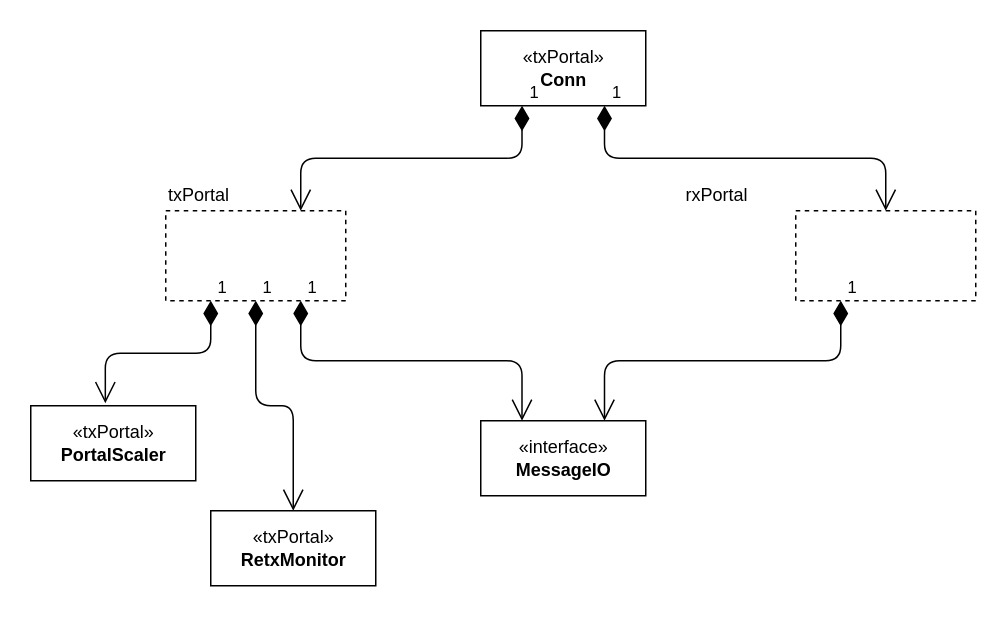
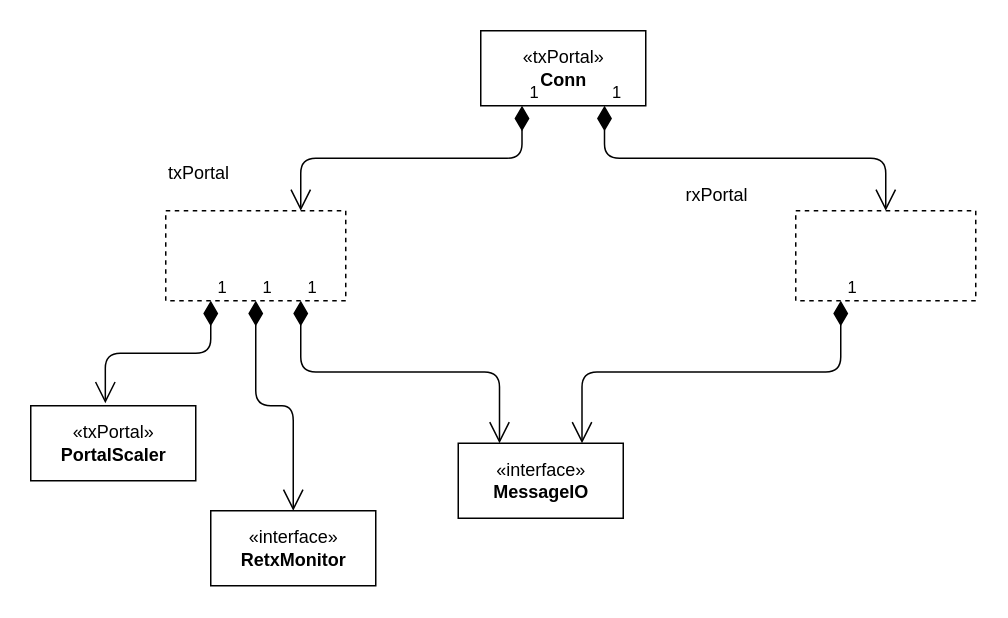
  <mxCell id="0" />
  <mxCell id="1" parent="0" />
  <mxCell id="2" value="" style="rounded=0;whiteSpace=wrap;html=1;dashed=1;fillColor=none;" parent="1" vertex="1"><mxGeometry x="110" y="140" width="120" height="60" as="geometry" /></mxCell>
- <mxCell id="3" value="txPortal" style="text;html=1;strokeColor=none;fillColor=none;align=left;verticalAlign=middle;whiteSpace=wrap;rounded=0;dashed=1;" parent="1" vertex="1"><mxGeometry x="110" y="120" width="60" height="20" as="geometry" /></mxCell>
- <mxCell id="4" value="«interface»&lt;br&gt;&lt;b&gt;MessageIO&lt;/b&gt;" style="html=1;fillColor=none;" parent="1" vertex="1"><mxGeometry x="320" y="280" width="110" height="50" as="geometry" /></mxCell>
+ <mxCell id="3" value="txPortal" style="text;html=1;strokeColor=none;fillColor=none;align=left;verticalAlign=middle;whiteSpace=wrap;rounded=0;dashed=1;" parent="1" vertex="1"><mxGeometry x="110" y="105" width="60" height="20" as="geometry" /></mxCell>
+ <mxCell id="4" value="«interface»&lt;br&gt;&lt;b&gt;MessageIO&lt;/b&gt;" style="html=1;fillColor=none;" parent="1" vertex="1"><mxGeometry x="305" y="295" width="110" height="50" as="geometry" /></mxCell>
  <mxCell id="5" value="1" style="endArrow=open;html=1;endSize=12;startArrow=diamondThin;startSize=14;startFill=1;edgeStyle=orthogonalEdgeStyle;align=left;verticalAlign=bottom;exitX=0.75;exitY=1;exitDx=0;exitDy=0;entryX=0.25;entryY=0;entryDx=0;entryDy=0;" parent="1" source="2" target="4" edge="1"><mxGeometry x="-1" y="3" relative="1" as="geometry"><mxPoint x="180" y="210" as="sourcePoint" /><mxPoint x="340" y="210" as="targetPoint" /></mxGeometry></mxCell>
- <mxCell id="6" value="«txPortal»&lt;br&gt;&lt;b&gt;RetxMonitor&lt;/b&gt;" style="html=1;fillColor=none;" parent="1" vertex="1"><mxGeometry x="140" y="340" width="110" height="50" as="geometry" /></mxCell>
+ <mxCell id="6" value="«interface»&lt;br&gt;&lt;b&gt;RetxMonitor&lt;/b&gt;" style="html=1;fillColor=none;" parent="1" vertex="1"><mxGeometry x="140" y="340" width="110" height="50" as="geometry" /></mxCell>
  <mxCell id="7" value="1" style="endArrow=open;html=1;endSize=12;startArrow=diamondThin;startSize=14;startFill=1;edgeStyle=orthogonalEdgeStyle;align=left;verticalAlign=bottom;" parent="1" source="2" target="6" edge="1"><mxGeometry x="-1" y="3" relative="1" as="geometry"><mxPoint x="110" y="260" as="sourcePoint" /><mxPoint x="270" y="260" as="targetPoint" /></mxGeometry></mxCell>
  <mxCell id="8" value="«txPortal»&lt;br&gt;&lt;b&gt;PortalScaler&lt;/b&gt;" style="html=1;fillColor=none;" parent="1" vertex="1"><mxGeometry x="20" y="270" width="110" height="50" as="geometry" /></mxCell>
  <mxCell id="9" value="1" style="endArrow=open;html=1;endSize=12;startArrow=diamondThin;startSize=14;startFill=1;edgeStyle=orthogonalEdgeStyle;align=left;verticalAlign=bottom;exitX=0.25;exitY=1;exitDx=0;exitDy=0;entryX=0.452;entryY=-0.034;entryDx=0;entryDy=0;entryPerimeter=0;" parent="1" source="2" target="8" edge="1"><mxGeometry x="-1" y="3" relative="1" as="geometry"><mxPoint x="100" y="220" as="sourcePoint" /><mxPoint x="260" y="220" as="targetPoint" /></mxGeometry></mxCell>
  <mxCell id="10" value="" style="rounded=0;whiteSpace=wrap;html=1;dashed=1;fillColor=none;" parent="1" vertex="1"><mxGeometry x="530" y="140" width="120" height="60" as="geometry" /></mxCell>
  <mxCell id="11" value="rxPortal" style="text;html=1;strokeColor=none;fillColor=none;align=left;verticalAlign=middle;whiteSpace=wrap;rounded=0;dashed=1;" parent="1" vertex="1"><mxGeometry x="455" y="120" width="60" height="20" as="geometry" /></mxCell>
  <mxCell id="12" value="1" style="endArrow=open;html=1;endSize=12;startArrow=diamondThin;startSize=14;startFill=1;edgeStyle=orthogonalEdgeStyle;align=left;verticalAlign=bottom;exitX=0.25;exitY=1;exitDx=0;exitDy=0;entryX=0.75;entryY=0;entryDx=0;entryDy=0;" parent="1" source="10" target="4" edge="1"><mxGeometry x="-1" y="3" relative="1" as="geometry"><mxPoint x="480" y="360" as="sourcePoint" /><mxPoint x="640" y="360" as="targetPoint" /></mxGeometry></mxCell>
  <mxCell id="13" value="«txPortal»&lt;br&gt;&lt;b&gt;Conn&lt;/b&gt;" style="html=1;fillColor=none;align=center;" parent="1" vertex="1"><mxGeometry x="320" y="20" width="110" height="50" as="geometry" /></mxCell>
  <mxCell id="14" value="1" style="endArrow=open;html=1;endSize=12;startArrow=diamondThin;startSize=14;startFill=1;edgeStyle=orthogonalEdgeStyle;align=left;verticalAlign=bottom;exitX=0.25;exitY=1;exitDx=0;exitDy=0;entryX=0.75;entryY=0;entryDx=0;entryDy=0;" parent="1" source="13" target="2" edge="1"><mxGeometry x="-1" y="3" relative="1" as="geometry"><mxPoint x="330" y="490" as="sourcePoint" /><mxPoint x="490" y="490" as="targetPoint" /></mxGeometry></mxCell>
  <mxCell id="15" value="1" style="endArrow=open;html=1;endSize=12;startArrow=diamondThin;startSize=14;startFill=1;edgeStyle=orthogonalEdgeStyle;align=left;verticalAlign=bottom;exitX=0.75;exitY=1;exitDx=0;exitDy=0;entryX=0.5;entryY=0;entryDx=0;entryDy=0;" parent="1" source="13" target="10" edge="1"><mxGeometry x="-1" y="3" relative="1" as="geometry"><mxPoint x="420" y="130" as="sourcePoint" /><mxPoint x="580" y="130" as="targetPoint" /></mxGeometry></mxCell>
